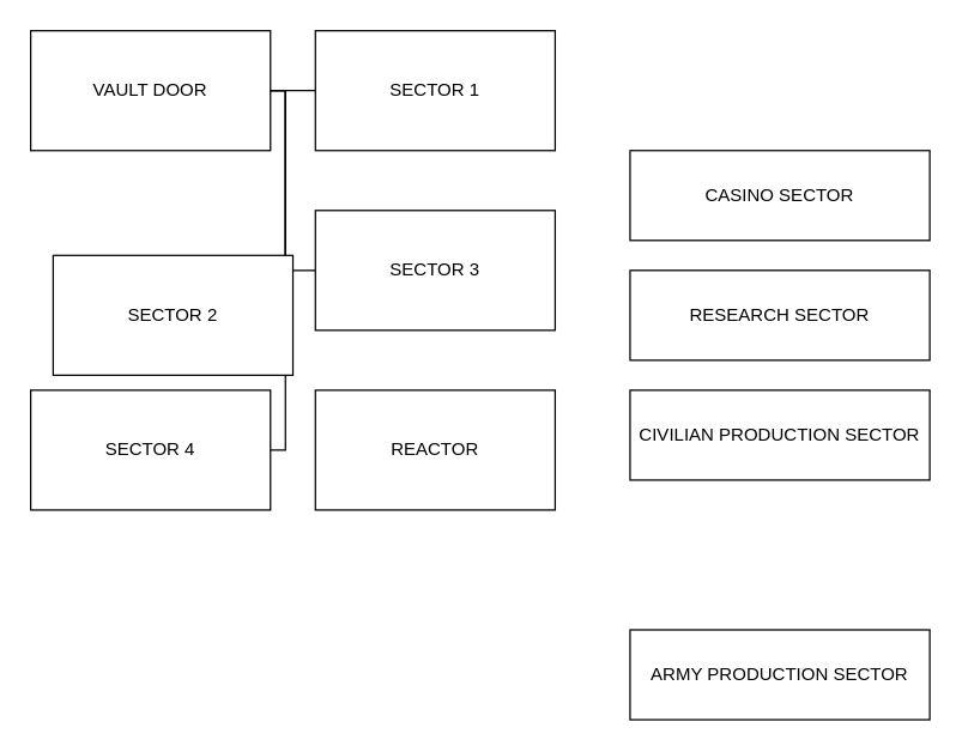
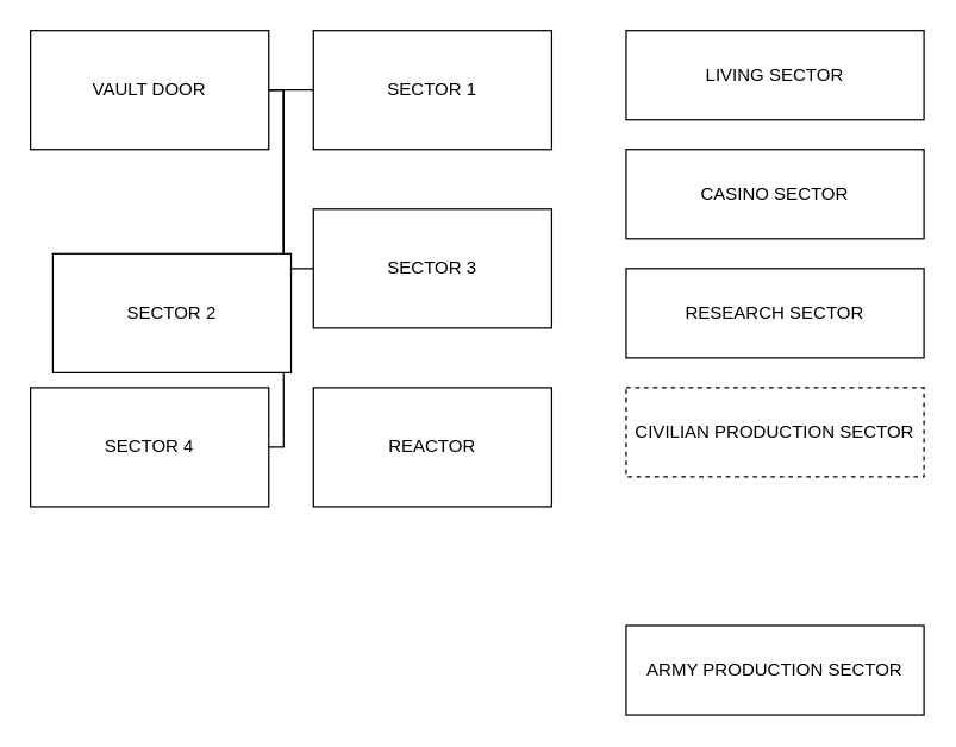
  <mxCell id="0" />
  <mxCell id="1" parent="0" />
  <mxCell id="2" style="edgeStyle=orthogonalEdgeStyle;rounded=0;orthogonalLoop=1;jettySize=auto;html=1;endArrow=none;endFill=0;" parent="1" source="5" target="7" edge="1"><mxGeometry relative="1" as="geometry"><Array as="points"><mxPoint x="190" y="60" /><mxPoint x="190" y="180" /></Array></mxGeometry></mxCell>
  <mxCell id="3" style="edgeStyle=orthogonalEdgeStyle;rounded=0;orthogonalLoop=1;jettySize=auto;html=1;endArrow=none;endFill=0;" parent="1" source="5" target="8" edge="1"><mxGeometry relative="1" as="geometry"><Array as="points"><mxPoint x="190" y="60" /><mxPoint x="190" y="180" /></Array></mxGeometry></mxCell>
  <mxCell id="4" style="edgeStyle=orthogonalEdgeStyle;rounded=0;orthogonalLoop=1;jettySize=auto;html=1;endArrow=none;endFill=0;" parent="1" source="5" target="9" edge="1"><mxGeometry relative="1" as="geometry"><Array as="points"><mxPoint x="190" y="60" /><mxPoint x="190" y="300" /></Array></mxGeometry></mxCell>
  <mxCell id="5" value="VAULT DOOR" style="rounded=0;whiteSpace=wrap;html=1;" parent="1" vertex="1"><mxGeometry x="20" y="20" width="160" height="80" as="geometry" /></mxCell>
  <mxCell id="6" value="SECTOR 1" style="rounded=0;whiteSpace=wrap;html=1;" parent="1" vertex="1"><mxGeometry x="210" y="20" width="160" height="80" as="geometry" /></mxCell>
  <mxCell id="7" value="SECTOR 2" style="rounded=0;whiteSpace=wrap;html=1;" parent="1" vertex="1"><mxGeometry x="35" y="170" width="160" height="80" as="geometry" /></mxCell>
  <mxCell id="8" value="SECTOR 3" style="rounded=0;whiteSpace=wrap;html=1;" parent="1" vertex="1"><mxGeometry x="210" y="140" width="160" height="80" as="geometry" /></mxCell>
  <mxCell id="9" value="SECTOR 4" style="rounded=0;whiteSpace=wrap;html=1;" parent="1" vertex="1"><mxGeometry x="20" y="260" width="160" height="80" as="geometry" /></mxCell>
  <mxCell id="10" value="REACTOR" style="rounded=0;whiteSpace=wrap;html=1;" parent="1" vertex="1"><mxGeometry x="210" y="260" width="160" height="80" as="geometry" /></mxCell>
  <mxCell id="11" value="" style="endArrow=none;html=1;rounded=0;" parent="1" source="6" target="5" edge="1"><mxGeometry width="50" height="50" relative="1" as="geometry"><mxPoint x="200" y="180" as="sourcePoint" /><mxPoint x="220" y="280" as="targetPoint" /><Array as="points" /></mxGeometry></mxCell>
- <mxCell id="13" value="CIVILIAN PRODUCTION SECTOR" style="rounded=0;whiteSpace=wrap;html=1;" parent="1" vertex="1"><mxGeometry x="420" y="260" width="200" height="60" as="geometry" /></mxCell>
+ <mxCell id="12" value="LIVING SECTOR" style="rounded=0;whiteSpace=wrap;html=1;" parent="1" vertex="1"><mxGeometry x="420" y="20" width="200" height="60" as="geometry" /></mxCell>
+ <mxCell id="13" value="CIVILIAN PRODUCTION SECTOR" style="rounded=0;whiteSpace=wrap;html=1;dashed=1;" parent="1" vertex="1"><mxGeometry x="420" y="260" width="200" height="60" as="geometry" /></mxCell>
  <mxCell id="14" value="ARMY PRODUCTION SECTOR" style="rounded=0;whiteSpace=wrap;html=1;" parent="1" vertex="1"><mxGeometry x="420" y="420" width="200" height="60" as="geometry" /></mxCell>
  <mxCell id="15" value="CASINO SECTOR" style="rounded=0;whiteSpace=wrap;html=1;" parent="1" vertex="1"><mxGeometry x="420" y="100" width="200" height="60" as="geometry" /></mxCell>
  <mxCell id="16" value="RESEARCH SECTOR" style="rounded=0;whiteSpace=wrap;html=1;" parent="1" vertex="1"><mxGeometry x="420" y="180" width="200" height="60" as="geometry" /></mxCell>
